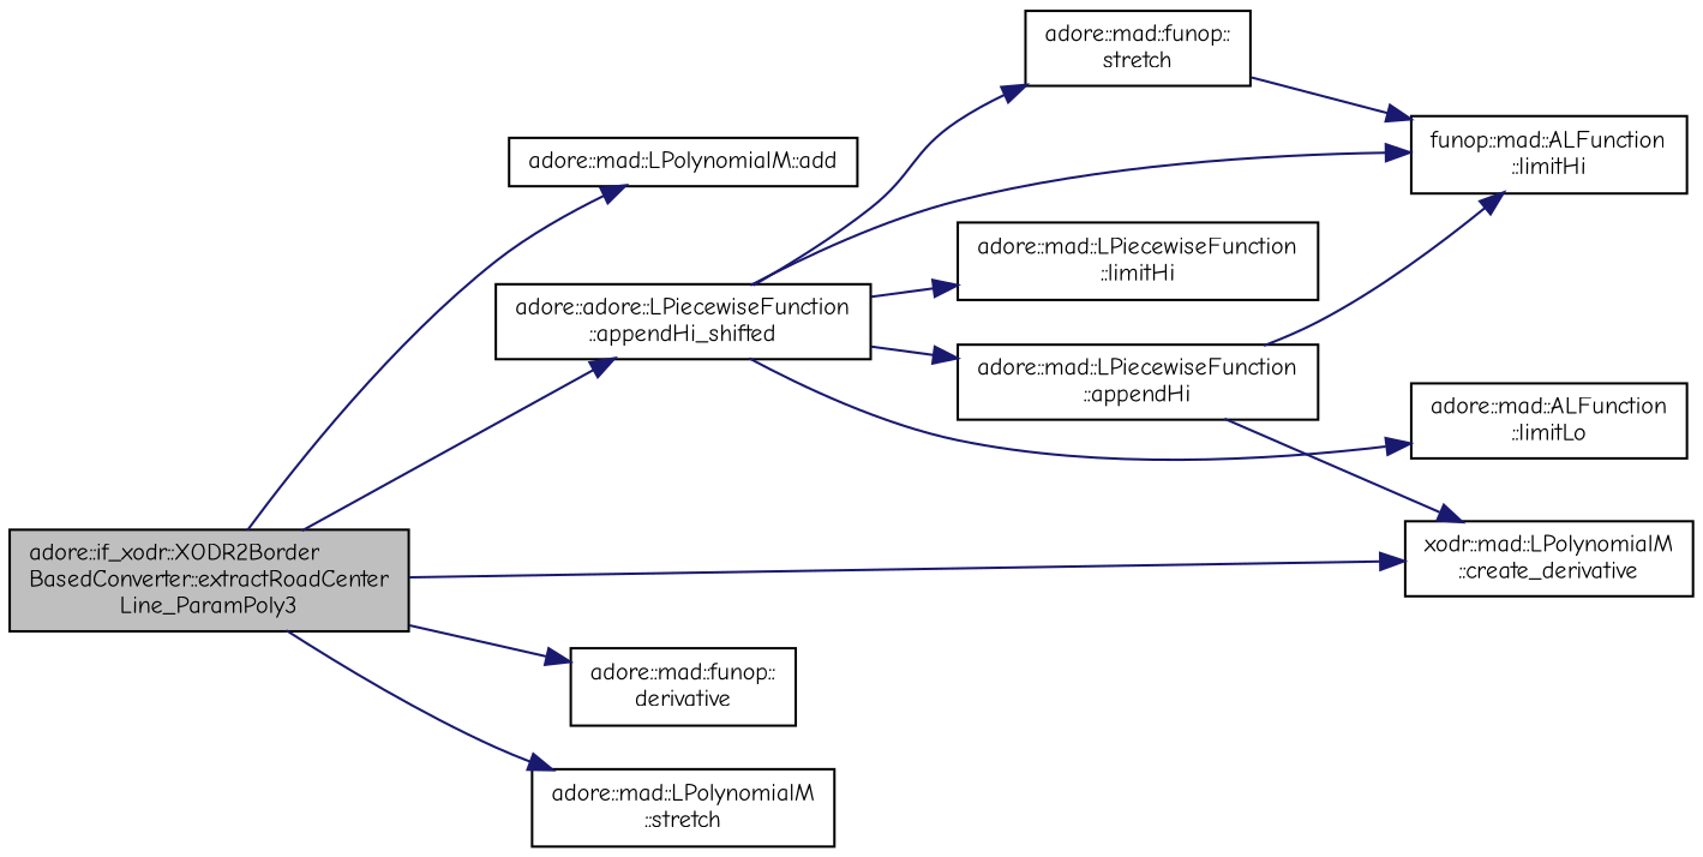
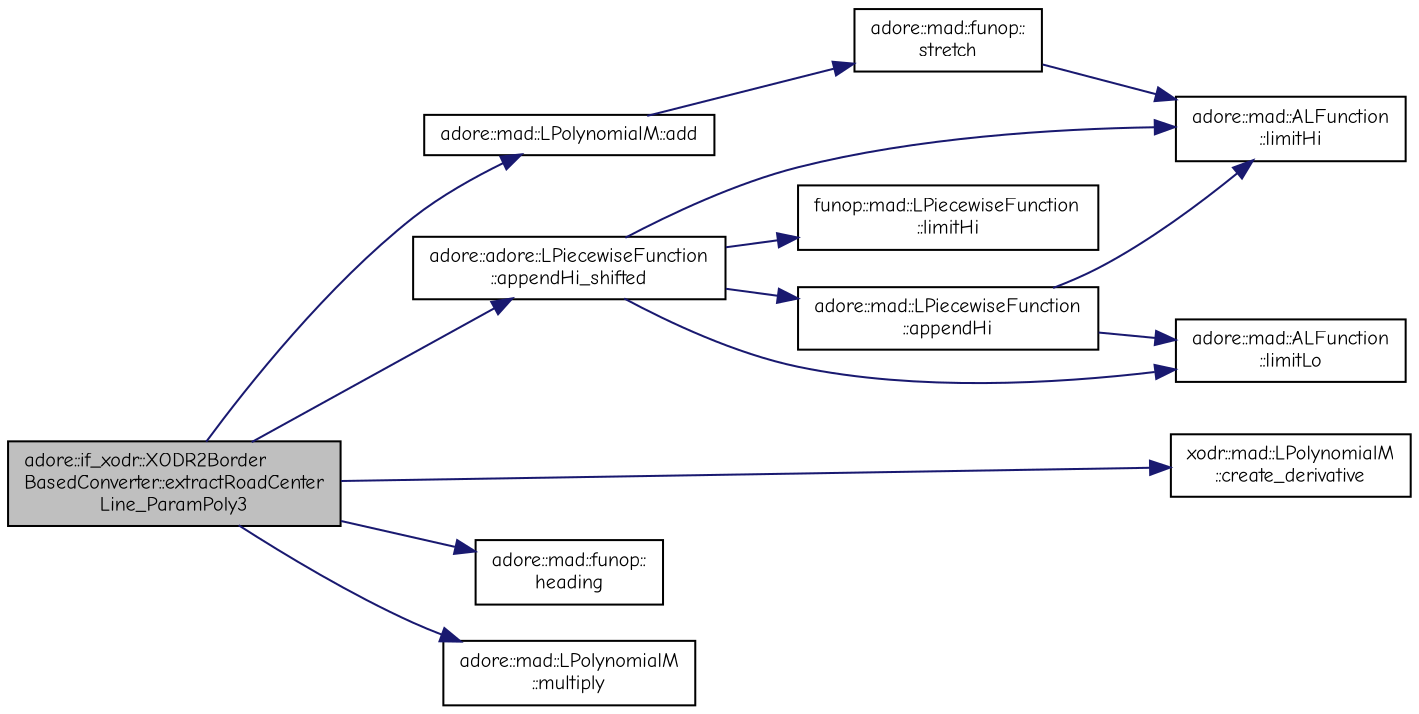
  digraph {
    fontname="Comic Neue"
    rankdir=LR
    node [color=black fillcolor=white fontname="Comic Neue" fontsize=10 shape=record style=filled]
    edge [color=midnightblue fontname="Comic Neue" fontsize=10 labelfontname=Helvetica labelfontsize=10 style=solid]
    n1 [fillcolor=grey75 fontcolor=black height=0.2 label="adore::if_xodr::XODR2Border\lBasedConverter::extractRoadCenter\lLine_ParamPoly3" width=0.4]
    n2 [height=0.2 label="adore::mad::LPolynomialM::add" width=0.4]
    n3 [height=0.2 label="adore::adore::LPiecewiseFunction\l::appendHi_shifted" width=0.4]
    n4 [height=0.2 label="xodr::mad::LPolynomialM\l::create_derivative" width=0.4]
-   n5 [height=0.2 label="adore::mad::funop::\lderivative" width=0.4]
-   n6 [height=0.2 label="adore::mad::LPolynomialM\l::stretch" width=0.4]
+   n5 [height=0.2 label="adore::mad::funop::\lheading" width=0.4]
+   n6 [height=0.2 label="adore::mad::LPolynomialM\l::multiply" width=0.4]
    n7 [height=0.2 label="adore::mad::LPiecewiseFunction\l::appendHi" width=0.4]
-   n8 [height=0.2 label="funop::mad::ALFunction\l::limitHi" width=0.4]
-   n9 [height=0.2 label="adore::mad::LPiecewiseFunction\l::limitHi" width=0.4]
+   n8 [height=0.2 label="adore::mad::ALFunction\l::limitHi" width=0.4]
+   n9 [height=0.2 label="funop::mad::LPiecewiseFunction\l::limitHi" width=0.4]
    n10 [height=0.2 label="adore::mad::ALFunction\l::limitLo" width=0.4]
    n11 [height=0.2 label="adore::mad::funop::\lstretch" width=0.4]
    n1 -> n2
    n1 -> n3
    n1 -> n4
    n1 -> n5
    n1 -> n6
    n3 -> n7
    n3 -> n8
    n3 -> n9
    n3 -> n10
-   n3 -> n11
+   n2 -> n11
    n7 -> n8
-   n7 -> n4
+   n7 -> n10
    n11 -> n8
  }
